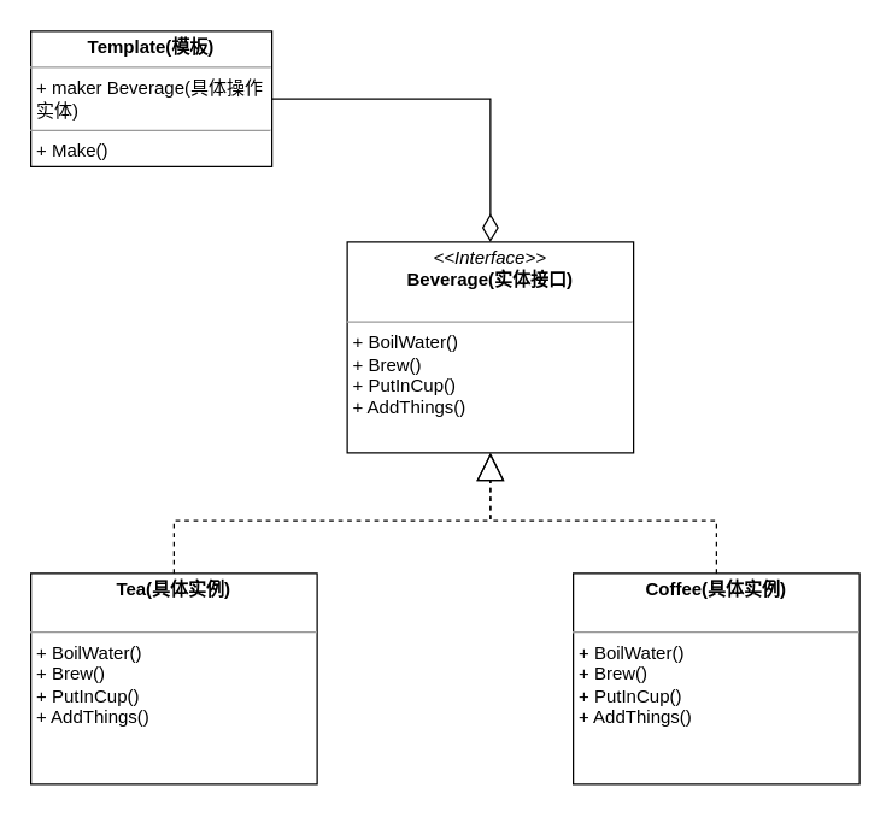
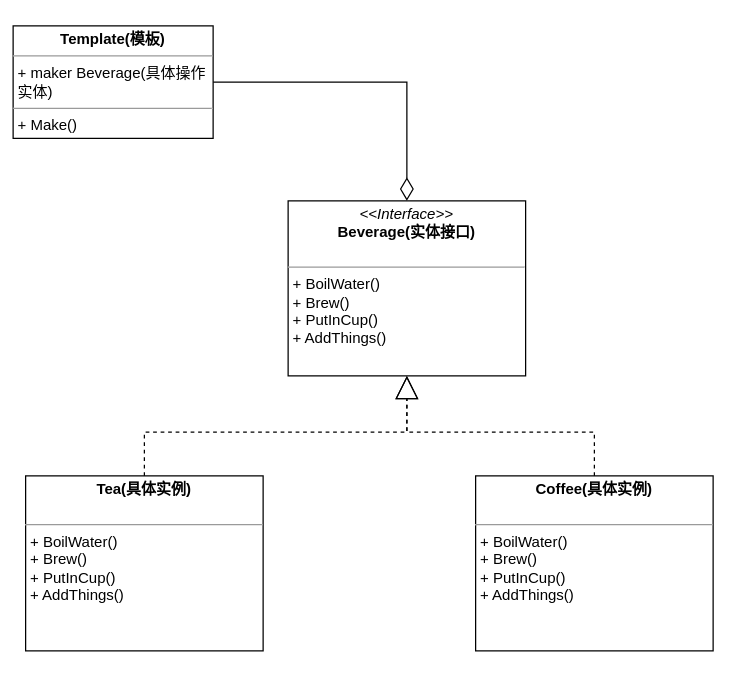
  <mxCell id="0" />
  <mxCell id="1" parent="0" />
  <mxCell id="2" value="&lt;p style=&quot;margin:0px;margin-top:4px;text-align:center;&quot;&gt;&lt;i&gt;&amp;lt;&amp;lt;Interface&amp;gt;&amp;gt;&lt;/i&gt;&lt;br&gt;&lt;b&gt;Beverage(实体接口)&lt;/b&gt;&lt;/p&gt;&lt;p style=&quot;margin:0px;margin-left:4px;&quot;&gt;&lt;br&gt;&lt;/p&gt;&lt;hr size=&quot;1&quot;&gt;&lt;p style=&quot;margin:0px;margin-left:4px;&quot;&gt;+ BoilWater()&lt;/p&gt;&lt;p style=&quot;margin:0px;margin-left:4px;&quot;&gt;+ Brew()&lt;/p&gt;&lt;p style=&quot;margin:0px;margin-left:4px;&quot;&gt;+ PutInCup()&lt;/p&gt;&lt;p style=&quot;margin:0px;margin-left:4px;&quot;&gt;+ AddThings()&lt;/p&gt;" style="verticalAlign=top;align=left;overflow=fill;fontSize=12;fontFamily=Helvetica;html=1;whiteSpace=wrap;" vertex="1" parent="1"><mxGeometry x="230" y="160" width="190" height="140" as="geometry" /></mxCell>
  <mxCell id="3" style="edgeStyle=orthogonalEdgeStyle;rounded=0;orthogonalLoop=1;jettySize=auto;html=1;exitX=0.5;exitY=0;exitDx=0;exitDy=0;entryX=0.5;entryY=1;entryDx=0;entryDy=0;endSize=16;dashed=1;endArrow=block;endFill=0;" edge="1" parent="1" source="6" target="2"><mxGeometry relative="1" as="geometry"><mxPoint x="125" y="380" as="sourcePoint" /></mxGeometry></mxCell>
  <mxCell id="4" style="edgeStyle=orthogonalEdgeStyle;rounded=0;orthogonalLoop=1;jettySize=auto;html=1;exitX=0.5;exitY=0;exitDx=0;exitDy=0;endSize=16;dashed=1;endArrow=block;endFill=0;" edge="1" parent="1" source="5" target="2"><mxGeometry relative="1" as="geometry" /></mxCell>
  <mxCell id="5" value="&lt;p style=&quot;margin:0px;margin-top:4px;text-align:center;&quot;&gt;&lt;b&gt;Coffee(具体实例)&lt;/b&gt;&lt;/p&gt;&lt;p style=&quot;margin:0px;margin-left:4px;&quot;&gt;&lt;br&gt;&lt;/p&gt;&lt;hr size=&quot;1&quot;&gt;&lt;p style=&quot;border-color: var(--border-color); margin: 0px 0px 0px 4px;&quot;&gt;+ BoilWater()&lt;/p&gt;&lt;p style=&quot;border-color: var(--border-color); margin: 0px 0px 0px 4px;&quot;&gt;+ Brew()&lt;/p&gt;&lt;p style=&quot;border-color: var(--border-color); margin: 0px 0px 0px 4px;&quot;&gt;+ PutInCup()&lt;/p&gt;&lt;p style=&quot;border-color: var(--border-color); margin: 0px 0px 0px 4px;&quot;&gt;+ AddThings()&lt;/p&gt;" style="verticalAlign=top;align=left;overflow=fill;fontSize=12;fontFamily=Helvetica;html=1;whiteSpace=wrap;" vertex="1" parent="1"><mxGeometry x="380" y="380" width="190" height="140" as="geometry" /></mxCell>
  <mxCell id="6" value="&lt;p style=&quot;margin:0px;margin-top:4px;text-align:center;&quot;&gt;&lt;b&gt;Tea(具体实例)&lt;/b&gt;&lt;/p&gt;&lt;p style=&quot;margin:0px;margin-left:4px;&quot;&gt;&lt;br&gt;&lt;/p&gt;&lt;hr size=&quot;1&quot;&gt;&lt;p style=&quot;margin:0px;margin-left:4px;&quot;&gt;+ BoilWater()&lt;/p&gt;&lt;p style=&quot;margin:0px;margin-left:4px;&quot;&gt;+ Brew()&lt;/p&gt;&lt;p style=&quot;margin:0px;margin-left:4px;&quot;&gt;+ PutInCup()&lt;/p&gt;&lt;p style=&quot;margin:0px;margin-left:4px;&quot;&gt;+ AddThings()&lt;/p&gt;" style="verticalAlign=top;align=left;overflow=fill;fontSize=12;fontFamily=Helvetica;html=1;whiteSpace=wrap;" vertex="1" parent="1"><mxGeometry x="20" y="380" width="190" height="140" as="geometry" /></mxCell>
  <mxCell id="7" style="edgeStyle=orthogonalEdgeStyle;rounded=0;orthogonalLoop=1;jettySize=auto;html=1;exitX=1;exitY=0.5;exitDx=0;exitDy=0;endArrow=diamondThin;endFill=0;endSize=16;" edge="1" parent="1" source="8" target="2"><mxGeometry relative="1" as="geometry"><mxPoint x="189" y="70" as="sourcePoint" /></mxGeometry></mxCell>
- <mxCell id="8" value="&lt;p style=&quot;margin:0px;margin-top:4px;text-align:center;&quot;&gt;&lt;b style=&quot;border-color: var(--border-color);&quot;&gt;Template(模板)&lt;/b&gt;&lt;br&gt;&lt;/p&gt;&lt;hr size=&quot;1&quot;&gt;&lt;p style=&quot;margin:0px;margin-left:4px;&quot;&gt;+ maker Beverage(具体操作实体)&lt;/p&gt;&lt;hr size=&quot;1&quot;&gt;&lt;p style=&quot;margin:0px;margin-left:4px;&quot;&gt;+ Make()&lt;br&gt;&lt;/p&gt;" style="verticalAlign=top;align=left;overflow=fill;fontSize=12;fontFamily=Helvetica;html=1;whiteSpace=wrap;" vertex="1" parent="1"><mxGeometry x="20" y="20" width="160" height="90" as="geometry" /></mxCell>
+ <mxCell id="8" value="&lt;p style=&quot;margin:0px;margin-top:4px;text-align:center;&quot;&gt;&lt;b style=&quot;border-color: var(--border-color);&quot;&gt;Template(模板)&lt;/b&gt;&lt;br&gt;&lt;/p&gt;&lt;hr size=&quot;1&quot;&gt;&lt;p style=&quot;margin:0px;margin-left:4px;&quot;&gt;+ maker Beverage(具体操作实体)&lt;/p&gt;&lt;hr size=&quot;1&quot;&gt;&lt;p style=&quot;margin:0px;margin-left:4px;&quot;&gt;+ Make()&lt;br&gt;&lt;/p&gt;" style="verticalAlign=top;align=left;overflow=fill;fontSize=12;fontFamily=Helvetica;html=1;whiteSpace=wrap;" vertex="1" parent="1"><mxGeometry x="10" y="20" width="160" height="90" as="geometry" /></mxCell>
